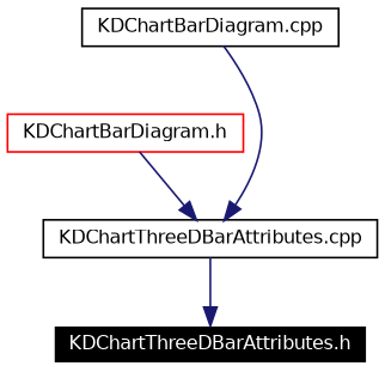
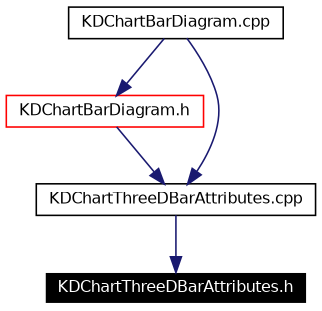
  digraph {
    node [color=black fontname=Helvetica fontsize=10 shape=record]
    edge [color=midnightblue fontname=Helvetica fontsize=10 labelfontname=Helvetica labelfontsize=10 style=solid]
    n1 [color=white fillcolor=black fontcolor=white height=0.2 label="KDChartThreeDBarAttributes.h" style=filled width=0.4]
    n2 [color=red height=0.2 label="KDChartBarDiagram.h" width=0.4]
    n3 [height=0.2 label="KDChartThreeDBarAttributes.cpp" width=0.4]
    n4 [height=0.2 label="KDChartBarDiagram.cpp" width=0.4]
    n2 -> n3
    n3 -> n1
+   n4 -> n2
    n4 -> n3
  }
